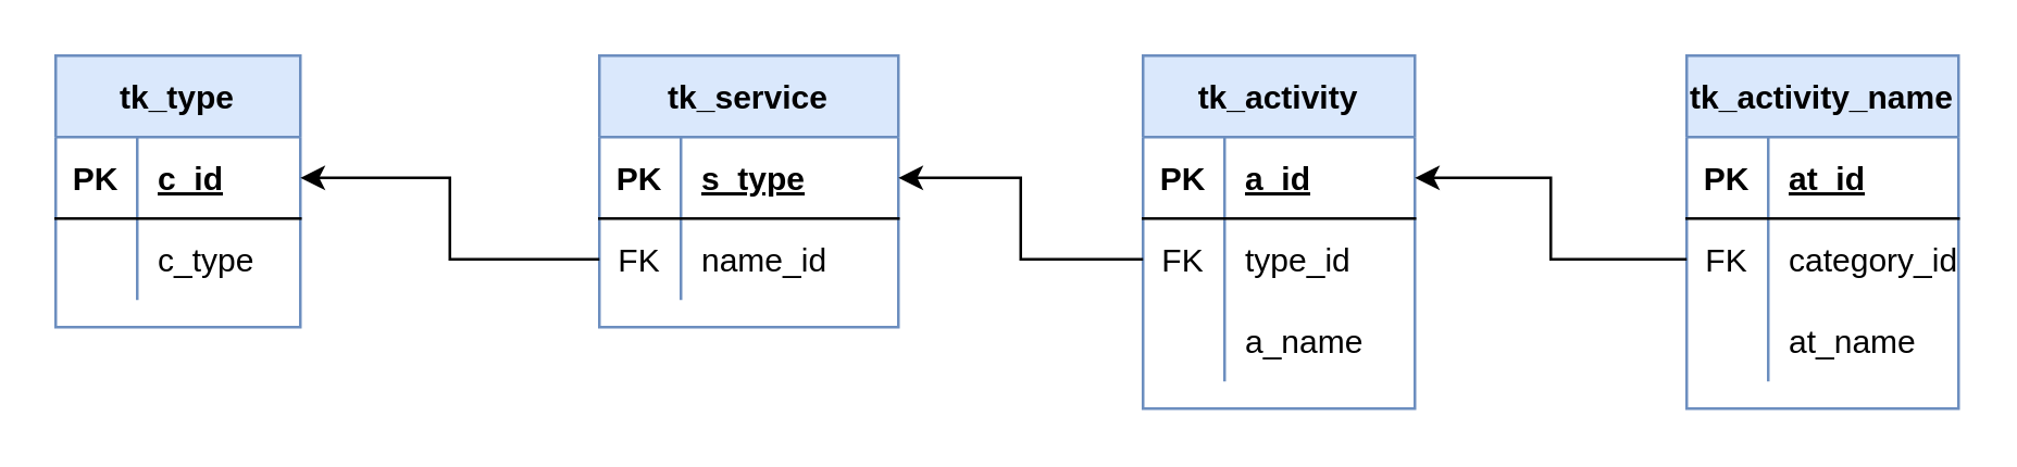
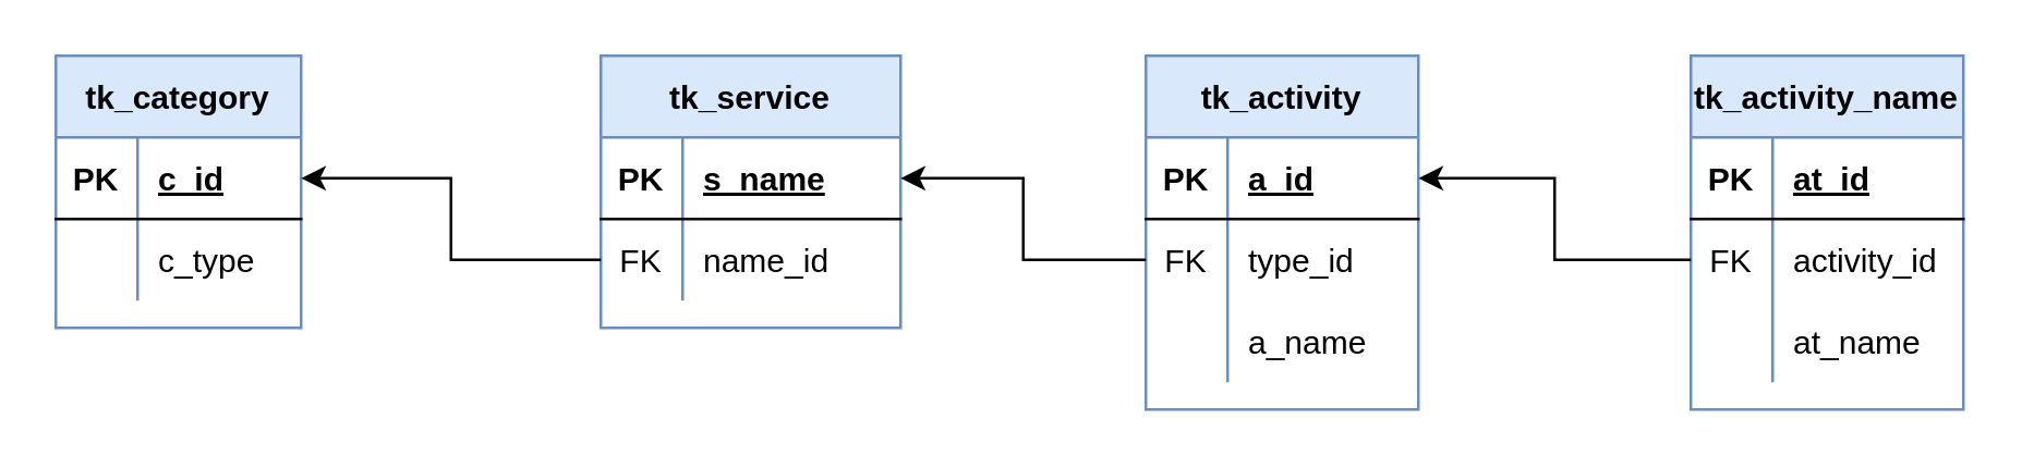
  <mxCell id="0" />
  <mxCell id="1" parent="0" />
- <mxCell id="2" value="tk_type" style="shape=table;startSize=30;container=1;collapsible=1;childLayout=tableLayout;fixedRows=1;rowLines=0;fontStyle=1;align=center;resizeLast=1;fillColor=#dae8fc;strokeColor=#6c8ebf;" vertex="1" parent="1"><mxGeometry x="20" y="20" width="90" height="100" as="geometry" /></mxCell>
+ <mxCell id="2" value="tk_category" style="shape=table;startSize=30;container=1;collapsible=1;childLayout=tableLayout;fixedRows=1;rowLines=0;fontStyle=1;align=center;resizeLast=1;fillColor=#dae8fc;strokeColor=#6c8ebf;" vertex="1" parent="1"><mxGeometry x="20" y="20" width="90" height="100" as="geometry" /></mxCell>
  <mxCell id="3" value="" style="shape=tableRow;horizontal=0;startSize=0;swimlaneHead=0;swimlaneBody=0;fillColor=none;collapsible=0;dropTarget=0;points=[[0,0.5],[1,0.5]];portConstraint=eastwest;top=0;left=0;right=0;bottom=1;" vertex="1" parent="2"><mxGeometry y="30" width="90" height="30" as="geometry" /></mxCell>
  <mxCell id="4" value="PK" style="shape=partialRectangle;overflow=hidden;connectable=0;fillColor=none;top=0;left=0;bottom=0;right=0;fontStyle=1;" vertex="1" parent="3"><mxGeometry width="30" height="30" as="geometry"><mxRectangle width="30" height="30" as="alternateBounds" /></mxGeometry></mxCell>
  <mxCell id="5" value="c_id" style="shape=partialRectangle;overflow=hidden;connectable=0;fillColor=none;align=left;top=0;left=0;bottom=0;right=0;spacingLeft=6;fontStyle=5;" vertex="1" parent="3"><mxGeometry x="30" width="60" height="30" as="geometry"><mxRectangle width="60" height="30" as="alternateBounds" /></mxGeometry></mxCell>
  <mxCell id="6" value="" style="shape=tableRow;horizontal=0;startSize=0;swimlaneHead=0;swimlaneBody=0;fillColor=none;collapsible=0;dropTarget=0;points=[[0,0.5],[1,0.5]];portConstraint=eastwest;top=0;left=0;right=0;bottom=0;" vertex="1" parent="2"><mxGeometry y="60" width="90" height="30" as="geometry" /></mxCell>
  <mxCell id="7" value="" style="shape=partialRectangle;overflow=hidden;connectable=0;fillColor=none;top=0;left=0;bottom=0;right=0;" vertex="1" parent="6"><mxGeometry width="30" height="30" as="geometry"><mxRectangle width="30" height="30" as="alternateBounds" /></mxGeometry></mxCell>
  <mxCell id="8" value="c_type" style="shape=partialRectangle;overflow=hidden;connectable=0;fillColor=none;align=left;top=0;left=0;bottom=0;right=0;spacingLeft=6;" vertex="1" parent="6"><mxGeometry x="30" width="60" height="30" as="geometry"><mxRectangle width="60" height="30" as="alternateBounds" /></mxGeometry></mxCell>
  <mxCell id="9" value="tk_service" style="shape=table;startSize=30;container=1;collapsible=1;childLayout=tableLayout;fixedRows=1;rowLines=0;fontStyle=1;align=center;resizeLast=1;fillColor=#dae8fc;strokeColor=#6c8ebf;" vertex="1" parent="1"><mxGeometry x="220" y="20" width="110" height="100" as="geometry" /></mxCell>
  <mxCell id="10" value="" style="shape=tableRow;horizontal=0;startSize=0;swimlaneHead=0;swimlaneBody=0;fillColor=none;collapsible=0;dropTarget=0;points=[[0,0.5],[1,0.5]];portConstraint=eastwest;top=0;left=0;right=0;bottom=1;" vertex="1" parent="9"><mxGeometry y="30" width="110" height="30" as="geometry" /></mxCell>
  <mxCell id="11" value="PK" style="shape=partialRectangle;overflow=hidden;connectable=0;fillColor=none;top=0;left=0;bottom=0;right=0;fontStyle=1;" vertex="1" parent="10"><mxGeometry width="30" height="30" as="geometry"><mxRectangle width="30" height="30" as="alternateBounds" /></mxGeometry></mxCell>
- <mxCell id="12" value="s_type" style="shape=partialRectangle;overflow=hidden;connectable=0;fillColor=none;align=left;top=0;left=0;bottom=0;right=0;spacingLeft=6;fontStyle=5;" vertex="1" parent="10"><mxGeometry x="30" width="80" height="30" as="geometry"><mxRectangle width="80" height="30" as="alternateBounds" /></mxGeometry></mxCell>
+ <mxCell id="12" value="s_name" style="shape=partialRectangle;overflow=hidden;connectable=0;fillColor=none;align=left;top=0;left=0;bottom=0;right=0;spacingLeft=6;fontStyle=5;" vertex="1" parent="10"><mxGeometry x="30" width="80" height="30" as="geometry"><mxRectangle width="80" height="30" as="alternateBounds" /></mxGeometry></mxCell>
  <mxCell id="13" value="" style="shape=tableRow;horizontal=0;startSize=0;swimlaneHead=0;swimlaneBody=0;fillColor=none;collapsible=0;dropTarget=0;points=[[0,0.5],[1,0.5]];portConstraint=eastwest;top=0;left=0;right=0;bottom=0;" vertex="1" parent="9"><mxGeometry y="60" width="110" height="30" as="geometry" /></mxCell>
  <mxCell id="14" value="FK" style="shape=partialRectangle;overflow=hidden;connectable=0;fillColor=none;top=0;left=0;bottom=0;right=0;" vertex="1" parent="13"><mxGeometry width="30" height="30" as="geometry"><mxRectangle width="30" height="30" as="alternateBounds" /></mxGeometry></mxCell>
  <mxCell id="15" value="name_id" style="shape=partialRectangle;overflow=hidden;connectable=0;fillColor=none;align=left;top=0;left=0;bottom=0;right=0;spacingLeft=6;" vertex="1" parent="13"><mxGeometry x="30" width="80" height="30" as="geometry"><mxRectangle width="80" height="30" as="alternateBounds" /></mxGeometry></mxCell>
  <mxCell id="16" value="tk_activity" style="shape=table;startSize=30;container=1;collapsible=1;childLayout=tableLayout;fixedRows=1;rowLines=0;fontStyle=1;align=center;resizeLast=1;fillColor=#dae8fc;strokeColor=#6c8ebf;" vertex="1" parent="1"><mxGeometry x="420" y="20" width="100" height="130" as="geometry" /></mxCell>
  <mxCell id="17" value="" style="shape=tableRow;horizontal=0;startSize=0;swimlaneHead=0;swimlaneBody=0;fillColor=none;collapsible=0;dropTarget=0;points=[[0,0.5],[1,0.5]];portConstraint=eastwest;top=0;left=0;right=0;bottom=1;" vertex="1" parent="16"><mxGeometry y="30" width="100" height="30" as="geometry" /></mxCell>
  <mxCell id="18" value="PK" style="shape=partialRectangle;overflow=hidden;connectable=0;fillColor=none;top=0;left=0;bottom=0;right=0;fontStyle=1;" vertex="1" parent="17"><mxGeometry width="30" height="30" as="geometry"><mxRectangle width="30" height="30" as="alternateBounds" /></mxGeometry></mxCell>
  <mxCell id="19" value="a_id" style="shape=partialRectangle;overflow=hidden;connectable=0;fillColor=none;align=left;top=0;left=0;bottom=0;right=0;spacingLeft=6;fontStyle=5;" vertex="1" parent="17"><mxGeometry x="30" width="70" height="30" as="geometry"><mxRectangle width="70" height="30" as="alternateBounds" /></mxGeometry></mxCell>
  <mxCell id="20" value="" style="shape=tableRow;horizontal=0;startSize=0;swimlaneHead=0;swimlaneBody=0;fillColor=none;collapsible=0;dropTarget=0;points=[[0,0.5],[1,0.5]];portConstraint=eastwest;top=0;left=0;right=0;bottom=0;" vertex="1" parent="16"><mxGeometry y="60" width="100" height="30" as="geometry" /></mxCell>
  <mxCell id="21" value="FK" style="shape=partialRectangle;overflow=hidden;connectable=0;fillColor=none;top=0;left=0;bottom=0;right=0;" vertex="1" parent="20"><mxGeometry width="30" height="30" as="geometry"><mxRectangle width="30" height="30" as="alternateBounds" /></mxGeometry></mxCell>
  <mxCell id="22" value="type_id" style="shape=partialRectangle;overflow=hidden;connectable=0;fillColor=none;align=left;top=0;left=0;bottom=0;right=0;spacingLeft=6;" vertex="1" parent="20"><mxGeometry x="30" width="70" height="30" as="geometry"><mxRectangle width="70" height="30" as="alternateBounds" /></mxGeometry></mxCell>
  <mxCell id="23" value="" style="shape=tableRow;horizontal=0;startSize=0;swimlaneHead=0;swimlaneBody=0;fillColor=none;collapsible=0;dropTarget=0;points=[[0,0.5],[1,0.5]];portConstraint=eastwest;top=0;left=0;right=0;bottom=0;" vertex="1" parent="16"><mxGeometry y="90" width="100" height="30" as="geometry" /></mxCell>
  <mxCell id="24" value="" style="shape=partialRectangle;overflow=hidden;connectable=0;fillColor=none;top=0;left=0;bottom=0;right=0;" vertex="1" parent="23"><mxGeometry width="30" height="30" as="geometry"><mxRectangle width="30" height="30" as="alternateBounds" /></mxGeometry></mxCell>
  <mxCell id="25" value="a_name" style="shape=partialRectangle;overflow=hidden;connectable=0;fillColor=none;align=left;top=0;left=0;bottom=0;right=0;spacingLeft=6;" vertex="1" parent="23"><mxGeometry x="30" width="70" height="30" as="geometry"><mxRectangle width="70" height="30" as="alternateBounds" /></mxGeometry></mxCell>
  <mxCell id="26" value="tk_activity_name" style="shape=table;startSize=30;container=1;collapsible=1;childLayout=tableLayout;fixedRows=1;rowLines=0;fontStyle=1;align=center;resizeLast=1;fillColor=#dae8fc;strokeColor=#6c8ebf;" vertex="1" parent="1"><mxGeometry x="620" y="20" width="100" height="130" as="geometry" /></mxCell>
  <mxCell id="27" value="" style="shape=tableRow;horizontal=0;startSize=0;swimlaneHead=0;swimlaneBody=0;fillColor=none;collapsible=0;dropTarget=0;points=[[0,0.5],[1,0.5]];portConstraint=eastwest;top=0;left=0;right=0;bottom=1;" vertex="1" parent="26"><mxGeometry y="30" width="100" height="30" as="geometry" /></mxCell>
  <mxCell id="28" value="PK" style="shape=partialRectangle;overflow=hidden;connectable=0;fillColor=none;top=0;left=0;bottom=0;right=0;fontStyle=1;" vertex="1" parent="27"><mxGeometry width="30" height="30" as="geometry"><mxRectangle width="30" height="30" as="alternateBounds" /></mxGeometry></mxCell>
  <mxCell id="29" value="at_id" style="shape=partialRectangle;overflow=hidden;connectable=0;fillColor=none;align=left;top=0;left=0;bottom=0;right=0;spacingLeft=6;fontStyle=5;" vertex="1" parent="27"><mxGeometry x="30" width="70" height="30" as="geometry"><mxRectangle width="70" height="30" as="alternateBounds" /></mxGeometry></mxCell>
  <mxCell id="30" value="" style="shape=tableRow;horizontal=0;startSize=0;swimlaneHead=0;swimlaneBody=0;fillColor=none;collapsible=0;dropTarget=0;points=[[0,0.5],[1,0.5]];portConstraint=eastwest;top=0;left=0;right=0;bottom=0;" vertex="1" parent="26"><mxGeometry y="60" width="100" height="30" as="geometry" /></mxCell>
  <mxCell id="31" value="FK" style="shape=partialRectangle;overflow=hidden;connectable=0;fillColor=none;top=0;left=0;bottom=0;right=0;" vertex="1" parent="30"><mxGeometry width="30" height="30" as="geometry"><mxRectangle width="30" height="30" as="alternateBounds" /></mxGeometry></mxCell>
- <mxCell id="32" value="category_id" style="shape=partialRectangle;overflow=hidden;connectable=0;fillColor=none;align=left;top=0;left=0;bottom=0;right=0;spacingLeft=6;" vertex="1" parent="30"><mxGeometry x="30" width="70" height="30" as="geometry"><mxRectangle width="70" height="30" as="alternateBounds" /></mxGeometry></mxCell>
+ <mxCell id="32" value="activity_id" style="shape=partialRectangle;overflow=hidden;connectable=0;fillColor=none;align=left;top=0;left=0;bottom=0;right=0;spacingLeft=6;" vertex="1" parent="30"><mxGeometry x="30" width="70" height="30" as="geometry"><mxRectangle width="70" height="30" as="alternateBounds" /></mxGeometry></mxCell>
  <mxCell id="33" value="" style="shape=tableRow;horizontal=0;startSize=0;swimlaneHead=0;swimlaneBody=0;fillColor=none;collapsible=0;dropTarget=0;points=[[0,0.5],[1,0.5]];portConstraint=eastwest;top=0;left=0;right=0;bottom=0;" vertex="1" parent="26"><mxGeometry y="90" width="100" height="30" as="geometry" /></mxCell>
  <mxCell id="34" value="" style="shape=partialRectangle;overflow=hidden;connectable=0;fillColor=none;top=0;left=0;bottom=0;right=0;" vertex="1" parent="33"><mxGeometry width="30" height="30" as="geometry"><mxRectangle width="30" height="30" as="alternateBounds" /></mxGeometry></mxCell>
  <mxCell id="35" value="at_name" style="shape=partialRectangle;overflow=hidden;connectable=0;fillColor=none;align=left;top=0;left=0;bottom=0;right=0;spacingLeft=6;" vertex="1" parent="33"><mxGeometry x="30" width="70" height="30" as="geometry"><mxRectangle width="70" height="30" as="alternateBounds" /></mxGeometry></mxCell>
  <mxCell id="36" style="edgeStyle=orthogonalEdgeStyle;rounded=0;orthogonalLoop=1;jettySize=auto;html=1;" edge="1" parent="1" source="13" target="3"><mxGeometry relative="1" as="geometry" /></mxCell>
  <mxCell id="37" style="edgeStyle=orthogonalEdgeStyle;rounded=0;orthogonalLoop=1;jettySize=auto;html=1;entryX=1;entryY=0.5;entryDx=0;entryDy=0;" edge="1" parent="1" source="20" target="10"><mxGeometry relative="1" as="geometry" /></mxCell>
  <mxCell id="38" style="edgeStyle=orthogonalEdgeStyle;rounded=0;orthogonalLoop=1;jettySize=auto;html=1;entryX=1;entryY=0.5;entryDx=0;entryDy=0;" edge="1" parent="1" source="30" target="17"><mxGeometry relative="1" as="geometry" /></mxCell>
